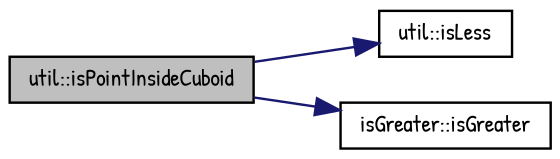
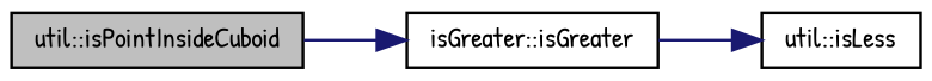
  digraph {
    fontname="Patrick Hand"
    rankdir=LR
    node [color=black fillcolor=white fontname="Patrick Hand" fontsize=10 shape=record style=filled]
    edge [color=midnightblue fontname="Patrick Hand" fontsize=10 labelfontname=Helvetica labelfontsize=10 style=solid]
    n1 [fillcolor=grey75 fontcolor=black height=0.2 label="util::isPointInsideCuboid" width=0.4]
    n2 [height=0.2 label="util::isLess" width=0.4]
    n3 [height=0.2 label="isGreater::isGreater" width=0.4]
-   n1 -> n2
+   n3 -> n2
    n1 -> n3
  }
